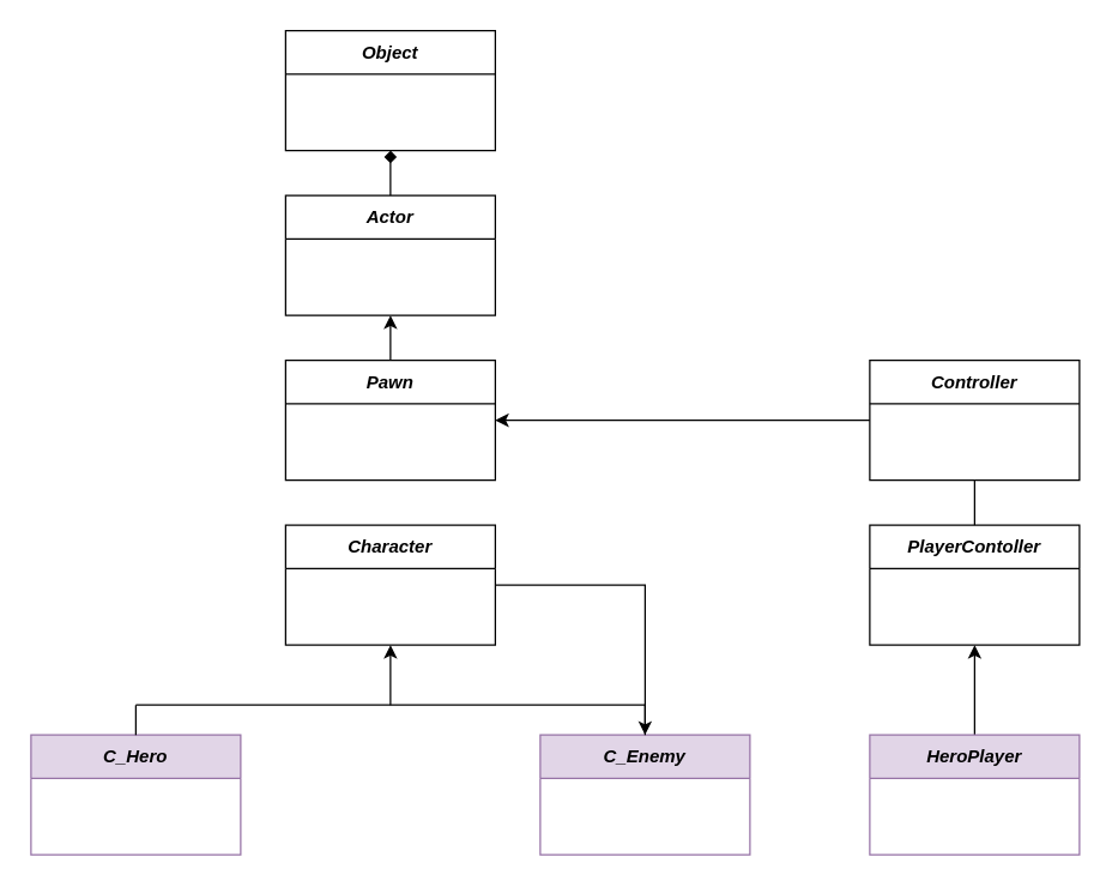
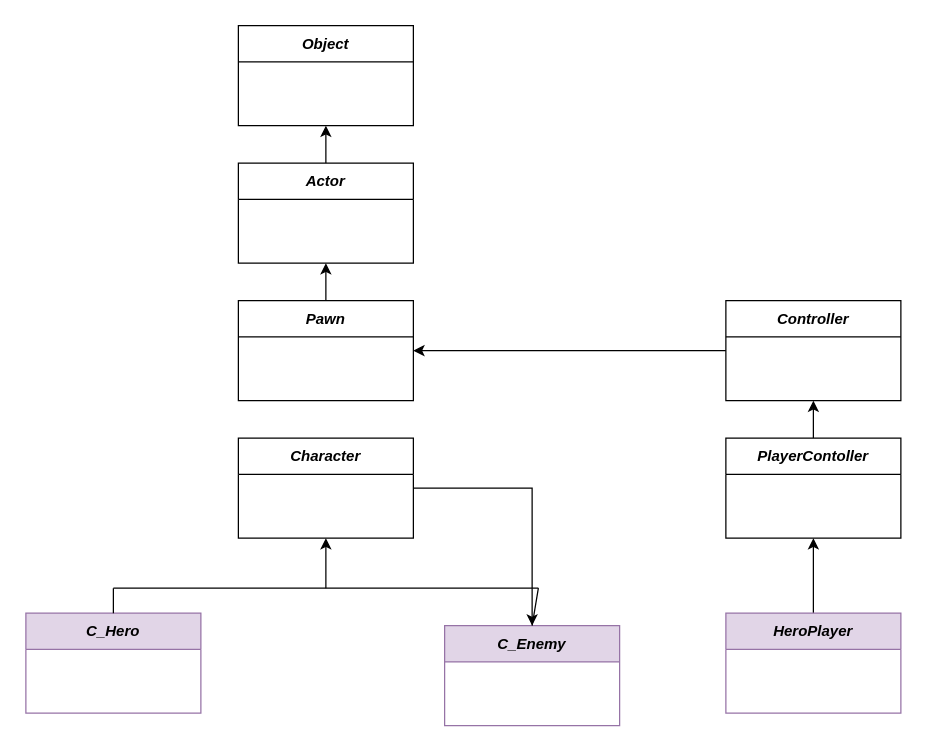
  <mxCell id="0" />
  <mxCell id="1" parent="0" />
  <mxCell id="2" value="&lt;i&gt;C_Hero&lt;/i&gt;" style="swimlane;fontStyle=1;align=center;verticalAlign=middle;childLayout=stackLayout;horizontal=1;startSize=29;horizontalStack=0;resizeParent=1;resizeParentMax=0;resizeLast=0;collapsible=0;marginBottom=0;html=1;whiteSpace=wrap;fillColor=#e1d5e7;strokeColor=#9673a6;" vertex="1" parent="1"><mxGeometry x="20" y="490" width="140" height="80" as="geometry" /></mxCell>
- <mxCell id="3" value="&lt;i&gt;C_Enemy&lt;/i&gt;" style="swimlane;fontStyle=1;align=center;verticalAlign=middle;childLayout=stackLayout;horizontal=1;startSize=29;horizontalStack=0;resizeParent=1;resizeParentMax=0;resizeLast=0;collapsible=0;marginBottom=0;html=1;whiteSpace=wrap;fillColor=#e1d5e7;strokeColor=#9673a6;" vertex="1" parent="1"><mxGeometry x="360" y="490" width="140" height="80" as="geometry" /></mxCell>
+ <mxCell id="3" value="&lt;i&gt;C_Enemy&lt;/i&gt;" style="swimlane;fontStyle=1;align=center;verticalAlign=middle;childLayout=stackLayout;horizontal=1;startSize=29;horizontalStack=0;resizeParent=1;resizeParentMax=0;resizeLast=0;collapsible=0;marginBottom=0;html=1;whiteSpace=wrap;fillColor=#e1d5e7;strokeColor=#9673a6;" vertex="1" parent="1"><mxGeometry x="355" y="500" width="140" height="80" as="geometry" /></mxCell>
  <mxCell id="4" style="edgeStyle=orthogonalEdgeStyle;rounded=0;orthogonalLoop=1;jettySize=auto;html=1;" edge="1" parent="1" source="5" target="3"><mxGeometry relative="1" as="geometry" /></mxCell>
  <mxCell id="5" value="&lt;i&gt;Character&lt;/i&gt;" style="swimlane;fontStyle=1;align=center;verticalAlign=middle;childLayout=stackLayout;horizontal=1;startSize=29;horizontalStack=0;resizeParent=1;resizeParentMax=0;resizeLast=0;collapsible=0;marginBottom=0;html=1;whiteSpace=wrap;" vertex="1" parent="1"><mxGeometry x="190" y="350" width="140" height="80" as="geometry" /></mxCell>
  <mxCell id="6" style="edgeStyle=orthogonalEdgeStyle;rounded=0;orthogonalLoop=1;jettySize=auto;html=1;entryX=0.5;entryY=1;entryDx=0;entryDy=0;" edge="1" parent="1" source="7" target="9"><mxGeometry relative="1" as="geometry" /></mxCell>
  <mxCell id="7" value="&lt;i&gt;Pawn&lt;/i&gt;" style="swimlane;fontStyle=1;align=center;verticalAlign=middle;childLayout=stackLayout;horizontal=1;startSize=29;horizontalStack=0;resizeParent=1;resizeParentMax=0;resizeLast=0;collapsible=0;marginBottom=0;html=1;whiteSpace=wrap;" vertex="1" parent="1"><mxGeometry x="190" y="240" width="140" height="80" as="geometry" /></mxCell>
- <mxCell id="8" style="edgeStyle=orthogonalEdgeStyle;rounded=0;orthogonalLoop=1;jettySize=auto;html=1;entryX=0.5;entryY=1;entryDx=0;entryDy=0;endArrow=diamond;" edge="1" parent="1" source="9" target="10"><mxGeometry relative="1" as="geometry" /></mxCell>
+ <mxCell id="8" style="edgeStyle=orthogonalEdgeStyle;rounded=0;orthogonalLoop=1;jettySize=auto;html=1;entryX=0.5;entryY=1;entryDx=0;entryDy=0;" edge="1" parent="1" source="9" target="10"><mxGeometry relative="1" as="geometry" /></mxCell>
  <mxCell id="9" value="&lt;i&gt;Actor&lt;/i&gt;" style="swimlane;fontStyle=1;align=center;verticalAlign=middle;childLayout=stackLayout;horizontal=1;startSize=29;horizontalStack=0;resizeParent=1;resizeParentMax=0;resizeLast=0;collapsible=0;marginBottom=0;html=1;whiteSpace=wrap;" vertex="1" parent="1"><mxGeometry x="190" y="130" width="140" height="80" as="geometry" /></mxCell>
  <mxCell id="10" value="&lt;i&gt;Object&lt;/i&gt;" style="swimlane;fontStyle=1;align=center;verticalAlign=middle;childLayout=stackLayout;horizontal=1;startSize=29;horizontalStack=0;resizeParent=1;resizeParentMax=0;resizeLast=0;collapsible=0;marginBottom=0;html=1;whiteSpace=wrap;" vertex="1" parent="1"><mxGeometry x="190" y="20" width="140" height="80" as="geometry" /></mxCell>
  <mxCell id="11" value="" style="endArrow=none;html=1;rounded=0;exitX=0.5;exitY=0;exitDx=0;exitDy=0;" edge="1" parent="1" source="2"><mxGeometry width="50" height="50" relative="1" as="geometry"><mxPoint x="30" y="550" as="sourcePoint" /><mxPoint x="90" y="470" as="targetPoint" /></mxGeometry></mxCell>
  <mxCell id="12" value="" style="endArrow=none;html=1;rounded=0;" edge="1" parent="1"><mxGeometry width="50" height="50" relative="1" as="geometry"><mxPoint x="430" y="470" as="sourcePoint" /><mxPoint x="90" y="470" as="targetPoint" /></mxGeometry></mxCell>
  <mxCell id="13" value="" style="endArrow=classic;html=1;rounded=0;entryX=0.5;entryY=1;entryDx=0;entryDy=0;" edge="1" parent="1" target="5"><mxGeometry width="50" height="50" relative="1" as="geometry"><mxPoint x="260" y="470" as="sourcePoint" /><mxPoint x="240" y="480" as="targetPoint" /></mxGeometry></mxCell>
  <mxCell id="14" value="" style="endArrow=none;html=1;rounded=0;exitX=0.5;exitY=0;exitDx=0;exitDy=0;" edge="1" parent="1" source="3"><mxGeometry width="50" height="50" relative="1" as="geometry"><mxPoint x="100" y="500" as="sourcePoint" /><mxPoint x="430" y="470" as="targetPoint" /></mxGeometry></mxCell>
  <mxCell id="15" style="edgeStyle=orthogonalEdgeStyle;rounded=0;orthogonalLoop=1;jettySize=auto;html=1;entryX=0.5;entryY=1;entryDx=0;entryDy=0;" edge="1" parent="1" source="16" target="18"><mxGeometry relative="1" as="geometry" /></mxCell>
  <mxCell id="16" value="&lt;i&gt;HeroPlayer&lt;/i&gt;" style="swimlane;fontStyle=1;align=center;verticalAlign=middle;childLayout=stackLayout;horizontal=1;startSize=29;horizontalStack=0;resizeParent=1;resizeParentMax=0;resizeLast=0;collapsible=0;marginBottom=0;html=1;whiteSpace=wrap;fillColor=#e1d5e7;strokeColor=#9673a6;" vertex="1" parent="1"><mxGeometry x="580" y="490" width="140" height="80" as="geometry" /></mxCell>
- <mxCell id="17" style="edgeStyle=orthogonalEdgeStyle;rounded=0;orthogonalLoop=1;jettySize=auto;html=1;entryX=0.5;entryY=1;entryDx=0;entryDy=0;endArrow=none;" edge="1" parent="1" source="18" target="20"><mxGeometry relative="1" as="geometry" /></mxCell>
+ <mxCell id="17" style="edgeStyle=orthogonalEdgeStyle;rounded=0;orthogonalLoop=1;jettySize=auto;html=1;entryX=0.5;entryY=1;entryDx=0;entryDy=0;" edge="1" parent="1" source="18" target="20"><mxGeometry relative="1" as="geometry" /></mxCell>
  <mxCell id="18" value="&lt;i&gt;PlayerContoller&lt;/i&gt;" style="swimlane;fontStyle=1;align=center;verticalAlign=middle;childLayout=stackLayout;horizontal=1;startSize=29;horizontalStack=0;resizeParent=1;resizeParentMax=0;resizeLast=0;collapsible=0;marginBottom=0;html=1;whiteSpace=wrap;" vertex="1" parent="1"><mxGeometry x="580" y="350" width="140" height="80" as="geometry" /></mxCell>
  <mxCell id="19" style="edgeStyle=orthogonalEdgeStyle;rounded=0;orthogonalLoop=1;jettySize=auto;html=1;entryX=1;entryY=0.5;entryDx=0;entryDy=0;" edge="1" parent="1" source="20" target="7"><mxGeometry relative="1" as="geometry" /></mxCell>
  <mxCell id="20" value="&lt;i&gt;Controller&lt;/i&gt;" style="swimlane;fontStyle=1;align=center;verticalAlign=middle;childLayout=stackLayout;horizontal=1;startSize=29;horizontalStack=0;resizeParent=1;resizeParentMax=0;resizeLast=0;collapsible=0;marginBottom=0;html=1;whiteSpace=wrap;" vertex="1" parent="1"><mxGeometry x="580" y="240" width="140" height="80" as="geometry" /></mxCell>
